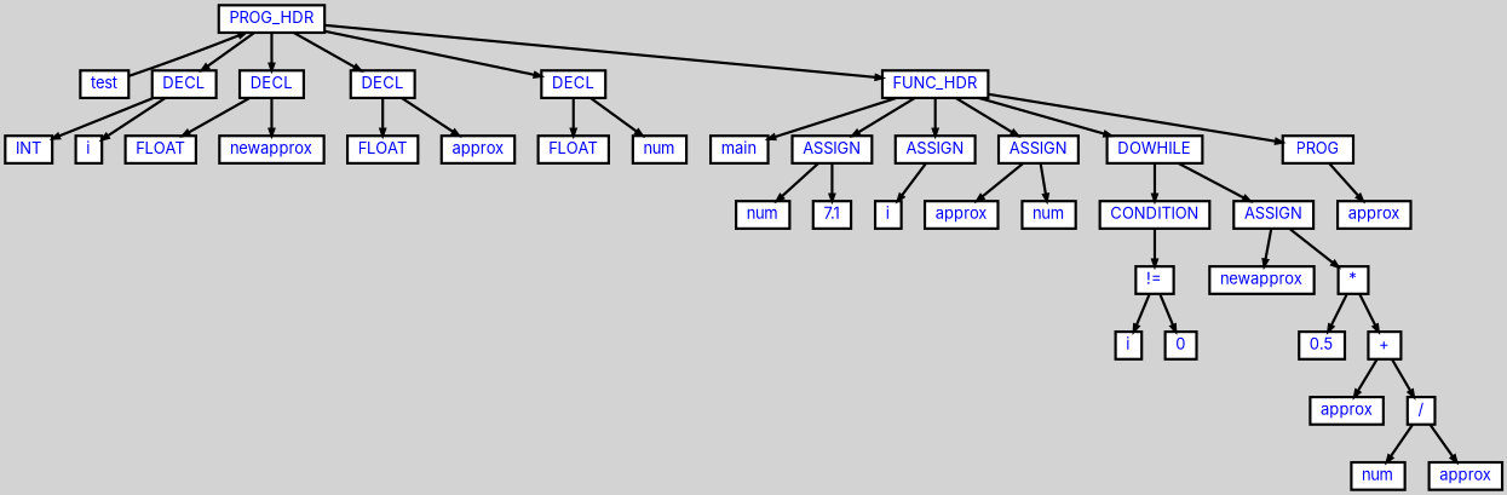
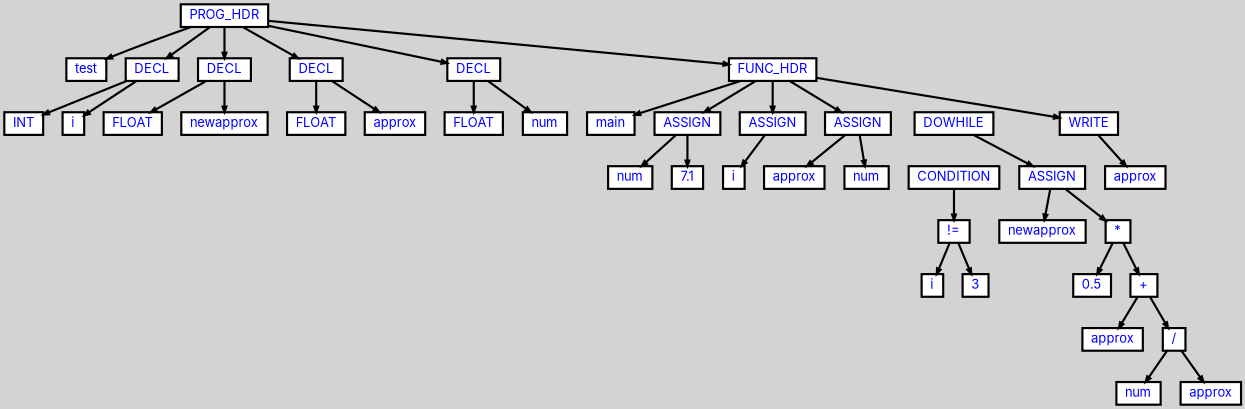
  digraph {
    bgcolor=lightgrey
    fontname=Inter
    ordering=out
    ranksep=.4
    node [color=black fillcolor=white fixedsize=false fontcolor=blue fontname=Inter fontsize=12 shape=box style="filled, solid, bold"]
    edge [arrowsize=.5 color=black fontname=Inter style=bold]
    n1 [height=.25 label=PROG_HDR width=.25]
    n2 [height=.25 label=test width=.25]
    n3 [height=.25 label=DECL width=.25]
    n4 [height=.25 label=DECL width=.25]
    n5 [height=.25 label=DECL width=.25]
    n6 [height=.25 label=DECL width=.25]
    n7 [height=.25 label=FUNC_HDR width=.25]
    n8 [height=.25 label=INT width=.25]
    n9 [height=.25 label=i width=.25]
    n10 [height=.25 label=FLOAT width=.25]
    n11 [height=.25 label=newapprox width=.25]
    n12 [height=.25 label=FLOAT width=.25]
    n13 [height=.25 label=approx width=.25]
    n14 [height=.25 label=FLOAT width=.25]
    n15 [height=.25 label=num width=.25]
    n16 [height=.25 label=main width=.25]
    n17 [height=.25 label=ASSIGN width=.25]
    n18 [height=.25 label=ASSIGN width=.25]
    n19 [height=.25 label=ASSIGN width=.25]
    n20 [height=.25 label=DOWHILE width=.25]
-   n21 [height=.25 label=PROG width=.25]
+   n21 [height=.25 label=WRITE width=.25]
    n22 [height=.25 label=num width=.25]
    n23 [height=.25 label=7.1 width=.25]
    n24 [height=.25 label=i width=.25]
    n25 [height=.25 label=approx width=.25]
    n26 [height=.25 label=num width=.25]
    n27 [height=.25 label=CONDITION width=.25]
    n28 [height=.25 label=ASSIGN width=.25]
    n29 [height=.25 label=approx width=.25]
    n30 [height=.25 label="!=" width=.25]
    n31 [height=.25 label=newapprox width=.25]
    n32 [height=.25 label="*" width=.25]
    n33 [height=.25 label=i width=.25]
-   n34 [height=.25 label=0 width=.25]
+   n34 [height=.25 label=3 width=.25]
    n35 [height=.25 label=0.5 width=.25]
    n36 [height=.25 label="+" width=.25]
    n37 [height=.25 label=approx width=.25]
    n38 [height=.25 label="/" width=.25]
    n39 [height=.25 label=num width=.25]
    n40 [height=.25 label=approx width=.25]
-   n2 -> n1
+   n1 -> n2
    n1 -> n3
    n1 -> n4
    n1 -> n5
    n1 -> n6
    n1 -> n7
    n3 -> n8
    n3 -> n9
    n4 -> n10
    n4 -> n11
    n5 -> n12
    n5 -> n13
    n6 -> n14
    n6 -> n15
    n7 -> n16
    n7 -> n17
    n7 -> n18
    n7 -> n19
-   n7 -> n20
    n7 -> n21
    n17 -> n22
    n17 -> n23
    n18 -> n24
    n19 -> n25
    n19 -> n26
-   n20 -> n27
    n20 -> n28
    n21 -> n29
    n27 -> n30
    n28 -> n31
    n28 -> n32
    n30 -> n33
    n30 -> n34
    n32 -> n35
    n32 -> n36
    n36 -> n37
    n36 -> n38
    n38 -> n39
    n38 -> n40
  }
